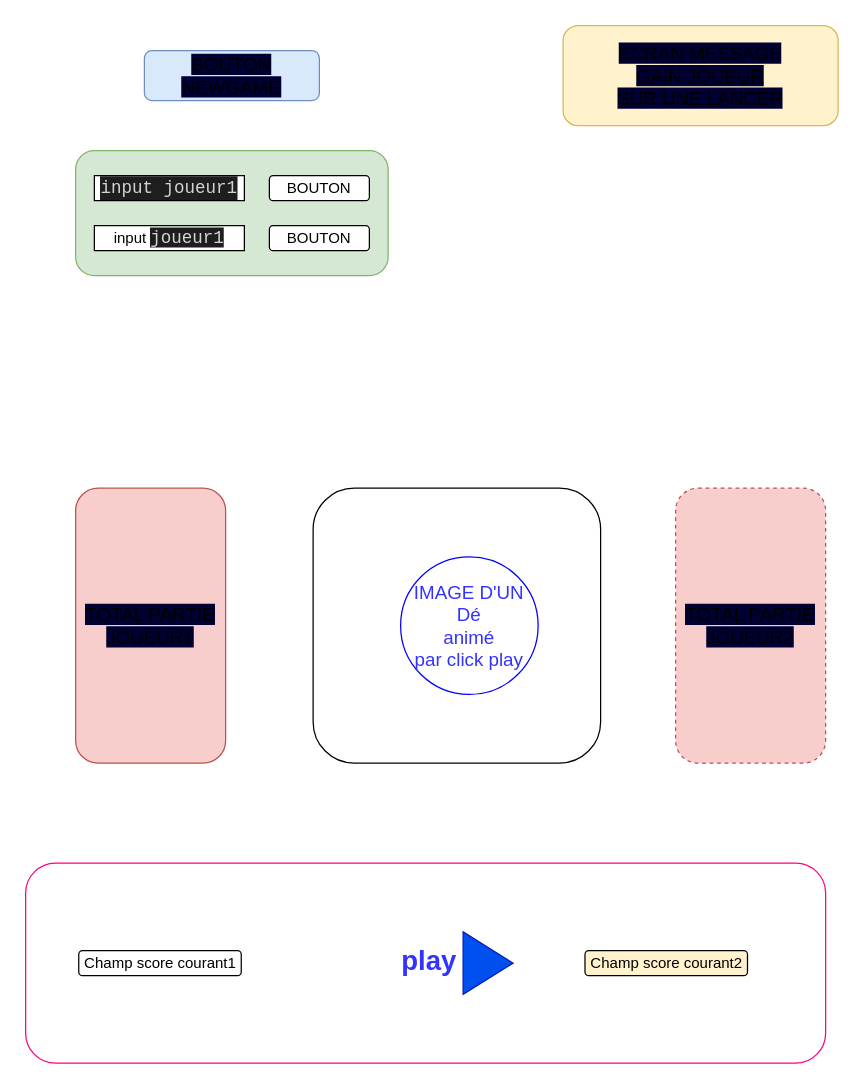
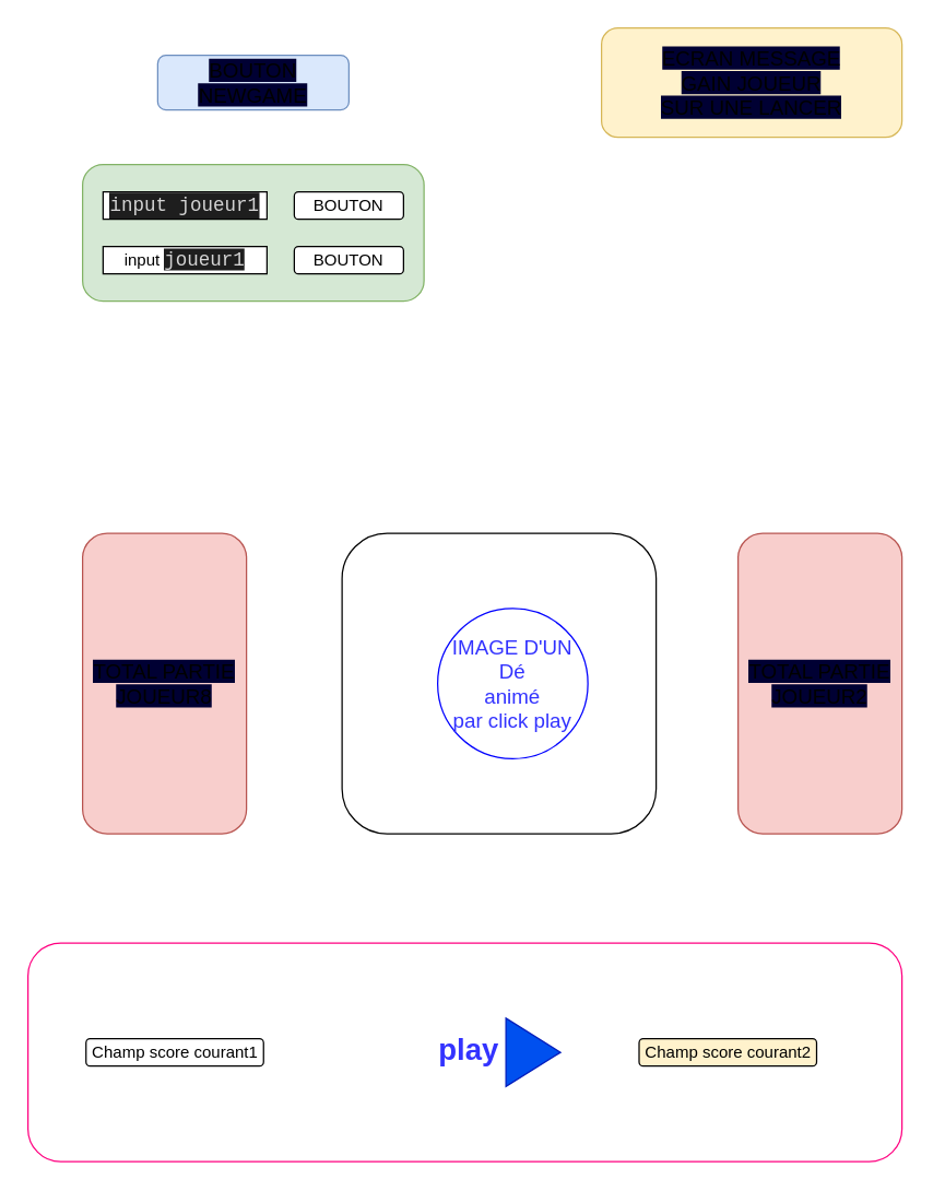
  <mxCell id="0" />
  <mxCell id="1" parent="0" />
  <mxCell id="2" value="&lt;font style=&quot;font-size: 15px; background-color: rgb(0, 0, 51);&quot;&gt;BOUTON NEWGAME&lt;/font&gt;" style="rounded=1;whiteSpace=wrap;html=1;fillColor=#dae8fc;strokeColor=#6c8ebf;" parent="1" vertex="1"><mxGeometry x="115" y="40" width="140" height="40" as="geometry" /></mxCell>
  <mxCell id="3" value="" style="rounded=1;whiteSpace=wrap;html=1;" parent="1" vertex="1"><mxGeometry x="250" y="390" width="230" height="220" as="geometry" /></mxCell>
  <mxCell id="4" value="" style="rounded=1;whiteSpace=wrap;html=1;fillColor=#d5e8d4;strokeColor=#82b366;" parent="1" vertex="1"><mxGeometry x="60" y="120" width="250" height="100" as="geometry" /></mxCell>
  <mxCell id="5" value="&lt;div style=&quot;color: rgb(212, 212, 212); background-color: rgb(30, 30, 30); font-family: Consolas, &amp;quot;Courier New&amp;quot;, monospace; font-size: 14px; line-height: 19px;&quot;&gt;input&amp;nbsp;joueur1&lt;/div&gt;" style="rounded=0;whiteSpace=wrap;html=1;" parent="1" vertex="1"><mxGeometry x="75" y="140" width="120" height="20" as="geometry" /></mxCell>
  <mxCell id="6" value="input&amp;nbsp;&lt;span style=&quot;color: rgb(212, 212, 212); font-family: Consolas, &amp;quot;Courier New&amp;quot;, monospace; font-size: 14px; background-color: rgb(30, 30, 30);&quot;&gt;joueur1&lt;/span&gt;" style="rounded=0;whiteSpace=wrap;html=1;" parent="1" vertex="1"><mxGeometry x="75" y="180" width="120" height="20" as="geometry" /></mxCell>
- <mxCell id="7" value="&lt;font style=&quot;font-size: 15px; background-color: rgb(0, 0, 51);&quot;&gt;TOTAL PARTIE&lt;br&gt;JOUEUR1&lt;/font&gt;" style="rounded=1;whiteSpace=wrap;html=1;strokeColor=#b85450;fillColor=#f8cecc;" parent="1" vertex="1"><mxGeometry x="60" y="390" width="120" height="220" as="geometry" /></mxCell>
+ <mxCell id="7" value="&lt;font style=&quot;font-size: 15px; background-color: rgb(0, 0, 51);&quot;&gt;TOTAL PARTIE&lt;br&gt;JOUEUR8&lt;/font&gt;" style="rounded=1;whiteSpace=wrap;html=1;strokeColor=#b85450;fillColor=#f8cecc;" parent="1" vertex="1"><mxGeometry x="60" y="390" width="120" height="220" as="geometry" /></mxCell>
  <mxCell id="8" value="BOUTON" style="rounded=1;whiteSpace=wrap;html=1;" parent="1" vertex="1"><mxGeometry x="215" y="140" width="80" height="20" as="geometry" /></mxCell>
  <mxCell id="9" value="BOUTON" style="rounded=1;whiteSpace=wrap;html=1;" parent="1" vertex="1"><mxGeometry x="215" y="180" width="80" height="20" as="geometry" /></mxCell>
- <mxCell id="10" value="&lt;font style=&quot;font-size: 15px; background-color: rgb(0, 0, 51);&quot;&gt;ECRAN MESSAGE&lt;br&gt;GAIN JOUEUR&lt;br&gt;SUR UNE LANCER&lt;/font&gt;" style="rounded=1;whiteSpace=wrap;html=1;fillColor=#fff2cc;strokeColor=#d6b656;" parent="1" vertex="1"><mxGeometry x="450" y="20" width="220" height="80" as="geometry" /></mxCell>
- <mxCell id="11" value="&lt;font style=&quot;font-size: 15px; background-color: rgb(0, 0, 51);&quot;&gt;TOTAL PARTIE&lt;br&gt;JOUEUR2&lt;/font&gt;" style="rounded=1;whiteSpace=wrap;html=1;strokeColor=#b85450;fillColor=#f8cecc;dashed=1;" parent="1" vertex="1"><mxGeometry x="540" y="390" width="120" height="220" as="geometry" /></mxCell>
+ <mxCell id="10" value="&lt;font style=&quot;font-size: 15px; background-color: rgb(0, 0, 51);&quot;&gt;ECRAN MESSAGE&lt;br&gt;GAIN JOUEUR&lt;br&gt;SUR UNE LANCER&lt;/font&gt;" style="rounded=1;whiteSpace=wrap;html=1;fillColor=#fff2cc;strokeColor=#d6b656;" parent="1" vertex="1"><mxGeometry x="440" y="20" width="220" height="80" as="geometry" /></mxCell>
+ <mxCell id="11" value="&lt;font style=&quot;font-size: 15px; background-color: rgb(0, 0, 51);&quot;&gt;TOTAL PARTIE&lt;br&gt;JOUEUR2&lt;/font&gt;" style="rounded=1;whiteSpace=wrap;html=1;strokeColor=#b85450;fillColor=#f8cecc;" parent="1" vertex="1"><mxGeometry x="540" y="390" width="120" height="220" as="geometry" /></mxCell>
  <mxCell id="12" value="&lt;p style=&quot;line-height: 120%;&quot;&gt;&lt;b&gt;&lt;font style=&quot;font-size: 22px;&quot;&gt;&amp;nbsp;play&lt;/font&gt;&lt;/b&gt;&lt;/p&gt;" style="rounded=1;whiteSpace=wrap;html=1;strokeColor=#FF0080;fontColor=#3333FF;" parent="1" vertex="1"><mxGeometry x="20" y="690" width="640" height="160" as="geometry" /></mxCell>
  <mxCell id="13" value="Champ score courant1" style="rounded=1;whiteSpace=wrap;html=1;" parent="1" vertex="1"><mxGeometry x="62.5" y="760" width="130" height="20" as="geometry" /></mxCell>
  <mxCell id="14" value="Champ score courant2" style="rounded=1;whiteSpace=wrap;html=1;fillColor=#fff2cc;" parent="1" vertex="1"><mxGeometry x="467.5" y="760" width="130" height="20" as="geometry" /></mxCell>
  <mxCell id="15" value="" style="triangle;whiteSpace=wrap;html=1;strokeColor=#001DBC;fontColor=#ffffff;fillColor=#0050ef;" parent="1" vertex="1"><mxGeometry x="370" y="745" width="40" height="50" as="geometry" /></mxCell>
  <mxCell id="16" value="&lt;font style=&quot;font-size: 15px;&quot;&gt;IMAGE D'UN Dé&lt;br&gt;animé&lt;br&gt;par click play&lt;/font&gt;" style="ellipse;whiteSpace=wrap;html=1;aspect=fixed;strokeColor=#0000FF;fontColor=#3333FF;" parent="1" vertex="1"><mxGeometry x="320" y="445" width="110" height="110" as="geometry" /></mxCell>
